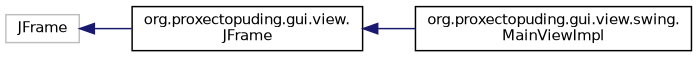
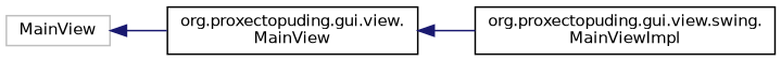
  digraph {
    rankdir=LR
    node [color=black fillcolor=white fontname=Helvetica fontsize=10 shape=record style=filled]
    edge [color=midnightblue dir=back fontname=Helvetica fontsize=10 labelfontname=Helvetica labelfontsize=10 style=solid]
-   n1 [color=grey75 height=0.2 label=JFrame width=0.4]
-   n2 [height=0.2 label="org.proxectopuding.gui.view.\lJFrame" width=0.4]
+   n1 [color=grey75 height=0.2 label=MainView width=0.4]
+   n2 [height=0.2 label="org.proxectopuding.gui.view.\lMainView" width=0.4]
    n3 [height=0.2 label="org.proxectopuding.gui.view.swing.\lMainViewImpl" width=0.4]
    n1 -> n2
    n2 -> n3
  }
